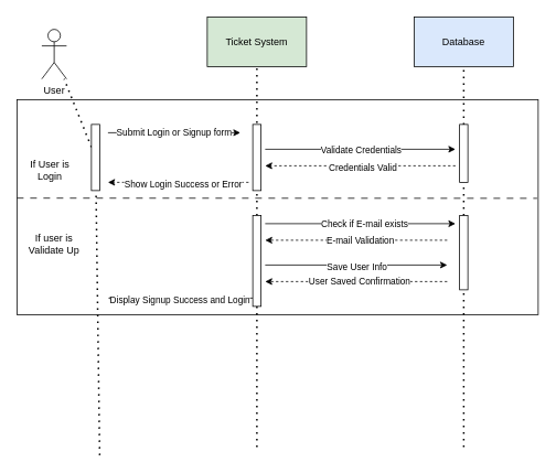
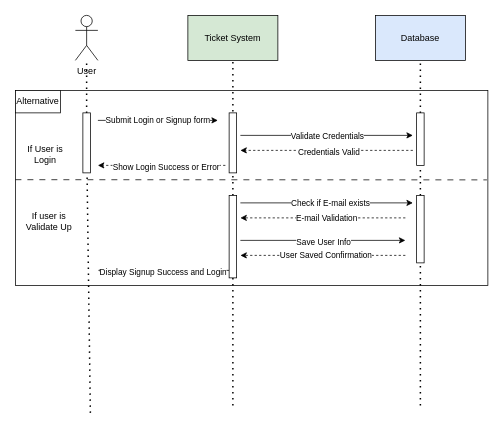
  <mxCell id="0" />
  <mxCell id="1" parent="0" />
- <mxCell id="2" value="User" style="shape=umlActor;verticalLabelPosition=bottom;verticalAlign=top;html=1;outlineConnect=0;" vertex="1" parent="1"><mxGeometry x="50" y="35" width="30" height="60" as="geometry" /></mxCell>
+ <mxCell id="2" value="User" style="shape=umlActor;verticalLabelPosition=bottom;verticalAlign=top;html=1;outlineConnect=0;" vertex="1" parent="1"><mxGeometry x="100" y="20" width="30" height="60" as="geometry" /></mxCell>
  <mxCell id="3" value="Ticket System" style="rounded=0;whiteSpace=wrap;html=1;fillColor=#d5e8d4;" vertex="1" parent="1"><mxGeometry x="250" y="20" width="120" height="60" as="geometry" /></mxCell>
  <mxCell id="4" value="Database" style="rounded=0;whiteSpace=wrap;html=1;fillColor=#dae8fc;" vertex="1" parent="1"><mxGeometry x="500" y="20" width="120" height="60" as="geometry" /></mxCell>
  <mxCell id="5" value="" style="endArrow=none;dashed=1;html=1;dashPattern=1 3;strokeWidth=2;rounded=0;" edge="1" parent="1" source="31" target="4"><mxGeometry width="50" height="50" relative="1" as="geometry"><mxPoint x="560" y="540" as="sourcePoint" /><mxPoint x="450" y="490" as="targetPoint" /></mxGeometry></mxCell>
  <mxCell id="6" value="" style="endArrow=none;dashed=1;html=1;dashPattern=1 3;strokeWidth=2;rounded=0;" edge="1" parent="1" source="35" target="3"><mxGeometry width="50" height="50" relative="1" as="geometry"><mxPoint x="310" y="540" as="sourcePoint" /><mxPoint x="450" y="490" as="targetPoint" /></mxGeometry></mxCell>
  <mxCell id="7" value="" style="endArrow=none;dashed=1;html=1;dashPattern=1 3;strokeWidth=2;rounded=0;" edge="1" parent="1" source="29" target="2"><mxGeometry width="50" height="50" relative="1" as="geometry"><mxPoint x="120" y="550" as="sourcePoint" /><mxPoint x="450" y="490" as="targetPoint" /></mxGeometry></mxCell>
  <mxCell id="8" value="" style="endArrow=classic;html=1;rounded=0;" edge="1" parent="1"><mxGeometry width="50" height="50" relative="1" as="geometry"><mxPoint x="130" y="160" as="sourcePoint" /><mxPoint x="290" y="160" as="targetPoint" /></mxGeometry></mxCell>
  <mxCell id="9" value="Submit Login or Signup form" style="edgeLabel;html=1;align=center;verticalAlign=middle;resizable=0;points=[];" vertex="1" connectable="0" parent="8"><mxGeometry x="-0.013" y="1" relative="1" as="geometry"><mxPoint as="offset" /></mxGeometry></mxCell>
  <mxCell id="10" value="" style="rounded=0;whiteSpace=wrap;html=1;fillColor=none;strokeColor=default;" vertex="1" parent="1"><mxGeometry x="20" y="120" width="630" height="260" as="geometry" /></mxCell>
  <mxCell id="11" value="" style="endArrow=classic;html=1;rounded=0;" edge="1" parent="1"><mxGeometry width="50" height="50" relative="1" as="geometry"><mxPoint x="320" y="180" as="sourcePoint" /><mxPoint x="550" y="180" as="targetPoint" /></mxGeometry></mxCell>
  <mxCell id="12" value="Validate Credentials" style="edgeLabel;html=1;align=center;verticalAlign=middle;resizable=0;points=[];" vertex="1" connectable="0" parent="11"><mxGeometry x="0.003" relative="1" as="geometry"><mxPoint as="offset" /></mxGeometry></mxCell>
  <mxCell id="13" value="" style="endArrow=classic;html=1;rounded=0;dashed=1;" edge="1" parent="1"><mxGeometry width="50" height="50" relative="1" as="geometry"><mxPoint x="550" y="200" as="sourcePoint" /><mxPoint x="320" y="200" as="targetPoint" /></mxGeometry></mxCell>
  <mxCell id="14" value="Credentials Valid" style="edgeLabel;html=1;align=center;verticalAlign=middle;resizable=0;points=[];" vertex="1" connectable="0" parent="13"><mxGeometry x="-0.02" y="1" relative="1" as="geometry"><mxPoint as="offset" /></mxGeometry></mxCell>
  <mxCell id="15" value="" style="endArrow=classic;html=1;rounded=0;dashed=1;" edge="1" parent="1"><mxGeometry width="50" height="50" relative="1" as="geometry"><mxPoint x="300" y="220" as="sourcePoint" /><mxPoint x="130" y="220" as="targetPoint" /></mxGeometry></mxCell>
  <mxCell id="16" value="Show Login Success or Error" style="edgeLabel;html=1;align=center;verticalAlign=middle;resizable=0;points=[];" vertex="1" connectable="0" parent="15"><mxGeometry x="0.133" y="1" relative="1" as="geometry"><mxPoint x="16" as="offset" /></mxGeometry></mxCell>
  <mxCell id="17" value="" style="endArrow=classic;html=1;rounded=0;" edge="1" parent="1"><mxGeometry width="50" height="50" relative="1" as="geometry"><mxPoint x="320" y="270" as="sourcePoint" /><mxPoint x="550" y="270" as="targetPoint" /></mxGeometry></mxCell>
  <mxCell id="18" value="Check if E-mail exists" style="edgeLabel;html=1;align=center;verticalAlign=middle;resizable=0;points=[];" vertex="1" connectable="0" parent="17"><mxGeometry x="0.033" relative="1" as="geometry"><mxPoint as="offset" /></mxGeometry></mxCell>
  <mxCell id="19" value="" style="endArrow=classic;html=1;rounded=0;dashed=1;" edge="1" parent="1"><mxGeometry width="50" height="50" relative="1" as="geometry"><mxPoint x="540" y="290" as="sourcePoint" /><mxPoint x="320" y="290" as="targetPoint" /></mxGeometry></mxCell>
  <mxCell id="20" value="E-mail Validation" style="edgeLabel;html=1;align=center;verticalAlign=middle;resizable=0;points=[];" vertex="1" connectable="0" parent="19"><mxGeometry x="-0.035" relative="1" as="geometry"><mxPoint as="offset" /></mxGeometry></mxCell>
  <mxCell id="21" value="" style="endArrow=classic;html=1;rounded=0;" edge="1" parent="1"><mxGeometry width="50" height="50" relative="1" as="geometry"><mxPoint x="320" y="320" as="sourcePoint" /><mxPoint x="540" y="320" as="targetPoint" /></mxGeometry></mxCell>
  <mxCell id="22" value="Save User Info" style="edgeLabel;html=1;align=center;verticalAlign=middle;resizable=0;points=[];" vertex="1" connectable="0" parent="21"><mxGeometry x="0.003" y="-1" relative="1" as="geometry"><mxPoint as="offset" /></mxGeometry></mxCell>
  <mxCell id="23" value="" style="endArrow=classic;html=1;rounded=0;dashed=1;" edge="1" parent="1"><mxGeometry width="50" height="50" relative="1" as="geometry"><mxPoint x="540" y="340" as="sourcePoint" /><mxPoint x="320" y="340" as="targetPoint" /></mxGeometry></mxCell>
  <mxCell id="24" value="User Saved Confirmation" style="edgeLabel;html=1;align=center;verticalAlign=middle;resizable=0;points=[];" vertex="1" connectable="0" parent="23"><mxGeometry x="-0.023" y="-1" relative="1" as="geometry"><mxPoint as="offset" /></mxGeometry></mxCell>
  <mxCell id="25" value="" style="endArrow=classic;html=1;rounded=0;" edge="1" parent="1"><mxGeometry width="50" height="50" relative="1" as="geometry"><mxPoint x="305" y="360" as="sourcePoint" /><mxPoint x="130" y="360" as="targetPoint" /></mxGeometry></mxCell>
  <mxCell id="26" value="Display Signup Success and Login" style="edgeLabel;html=1;align=center;verticalAlign=middle;resizable=0;points=[];" vertex="1" connectable="0" parent="25"><mxGeometry x="0.016" y="1" relative="1" as="geometry"><mxPoint as="offset" /></mxGeometry></mxCell>
  <mxCell id="27" value="" style="rounded=0;whiteSpace=wrap;html=1;" vertex="1" parent="1"><mxGeometry x="305" y="150" width="10" height="80" as="geometry" /></mxCell>
  <mxCell id="28" value="" style="endArrow=none;dashed=1;html=1;dashPattern=1 3;strokeWidth=2;rounded=0;" edge="1" parent="1" target="29"><mxGeometry width="50" height="50" relative="1" as="geometry"><mxPoint x="120" y="550" as="sourcePoint" /><mxPoint x="115" y="80" as="targetPoint" /></mxGeometry></mxCell>
  <mxCell id="29" value="" style="rounded=0;whiteSpace=wrap;html=1;" vertex="1" parent="1"><mxGeometry x="110" y="150" width="10" height="80" as="geometry" /></mxCell>
  <mxCell id="30" value="" style="endArrow=none;dashed=1;html=1;dashPattern=1 3;strokeWidth=2;rounded=0;" edge="1" parent="1" source="33" target="31"><mxGeometry width="50" height="50" relative="1" as="geometry"><mxPoint x="560" y="540" as="sourcePoint" /><mxPoint x="560" y="80" as="targetPoint" /></mxGeometry></mxCell>
  <mxCell id="31" value="" style="rounded=0;whiteSpace=wrap;html=1;" vertex="1" parent="1"><mxGeometry x="555" y="150" width="10" height="70" as="geometry" /></mxCell>
  <mxCell id="32" value="" style="endArrow=none;dashed=1;html=1;dashPattern=1 3;strokeWidth=2;rounded=0;" edge="1" parent="1" target="33"><mxGeometry width="50" height="50" relative="1" as="geometry"><mxPoint x="560" y="540" as="sourcePoint" /><mxPoint x="560" y="220" as="targetPoint" /></mxGeometry></mxCell>
  <mxCell id="33" value="" style="rounded=0;whiteSpace=wrap;html=1;" vertex="1" parent="1"><mxGeometry x="555" y="260" width="10" height="90" as="geometry" /></mxCell>
  <mxCell id="34" value="" style="endArrow=none;dashed=1;html=1;dashPattern=1 3;strokeWidth=2;rounded=0;" edge="1" parent="1" target="35"><mxGeometry width="50" height="50" relative="1" as="geometry"><mxPoint x="310" y="540" as="sourcePoint" /><mxPoint x="310" y="80" as="targetPoint" /></mxGeometry></mxCell>
  <mxCell id="35" value="" style="rounded=0;whiteSpace=wrap;html=1;" vertex="1" parent="1"><mxGeometry x="305" y="260" width="10" height="110" as="geometry" /></mxCell>
+ <mxCell id="36" value="Alternative" style="rounded=0;whiteSpace=wrap;html=1;" vertex="1" parent="1"><mxGeometry x="20" y="120" width="60" height="30" as="geometry" /></mxCell>
  <mxCell id="37" value="" style="endArrow=none;dashed=1;html=1;rounded=0;entryX=0.996;entryY=0.459;entryDx=0;entryDy=0;entryPerimeter=0;exitX=-0.002;exitY=0.458;exitDx=0;exitDy=0;exitPerimeter=0;dashPattern=8 8;" edge="1" parent="1"><mxGeometry width="50" height="50" relative="1" as="geometry"><mxPoint x="20" y="239.08" as="sourcePoint" /><mxPoint x="648.74" y="239.34" as="targetPoint" /></mxGeometry></mxCell>
  <mxCell id="38" value="If User is&lt;div&gt;Login&lt;/div&gt;" style="text;html=1;align=center;verticalAlign=middle;whiteSpace=wrap;rounded=0;" vertex="1" parent="1"><mxGeometry x="30" y="190" width="60" height="30" as="geometry" /></mxCell>
  <mxCell id="39" value="If user is Validate Up" style="text;html=1;align=center;verticalAlign=middle;whiteSpace=wrap;rounded=0;" vertex="1" parent="1"><mxGeometry x="30" y="260" width="70" height="70" as="geometry" /></mxCell>
